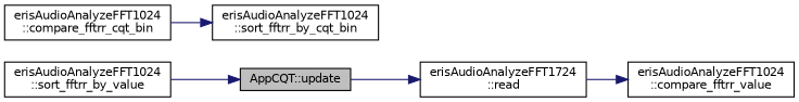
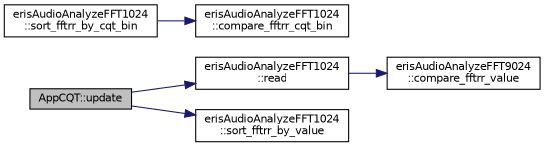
  digraph {
    rankdir=LR
    node [color=black fillcolor=white fontname=Helvetica fontsize=10 shape=record style=filled]
    edge [color=midnightblue fontname=Helvetica fontsize=10 labelfontname=Helvetica labelfontsize=10 style=solid]
    n1 [fillcolor=grey75 fontcolor=black height=0.2 label="AppCQT::update" width=0.4]
-   n2 [height=0.2 label="erisAudioAnalyzeFFT1724\l::read" width=0.4]
+   n2 [height=0.2 label="erisAudioAnalyzeFFT1024\l::read" width=0.4]
    n3 [height=0.2 label="erisAudioAnalyzeFFT1024\l::sort_fftrr_by_value" width=0.4]
-   n4 [height=0.2 label="erisAudioAnalyzeFFT1024\l::compare_fftrr_value" width=0.4]
+   n4 [height=0.2 label="erisAudioAnalyzeFFT9024\l::compare_fftrr_value" width=0.4]
    n5 [height=0.2 label="erisAudioAnalyzeFFT1024\l::sort_fftrr_by_cqt_bin" width=0.4]
    n6 [height=0.2 label="erisAudioAnalyzeFFT1024\l::compare_fftrr_cqt_bin" width=0.4]
    n1 -> n2
-   n3 -> n1
+   n1 -> n3
    n2 -> n4
-   n6 -> n5
+   n5 -> n6
  }
